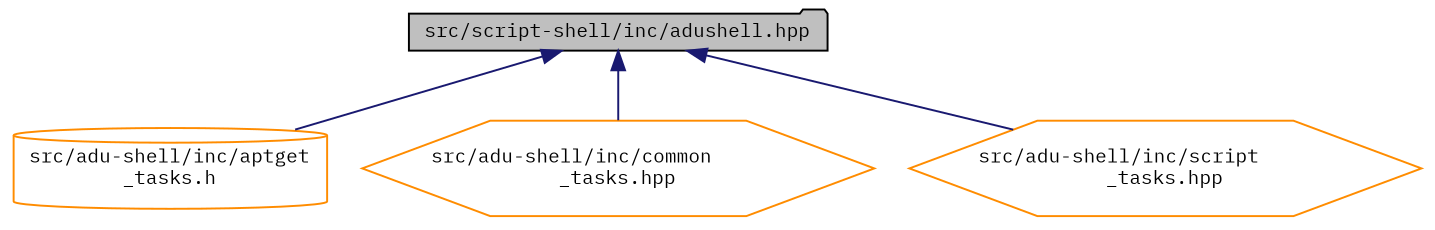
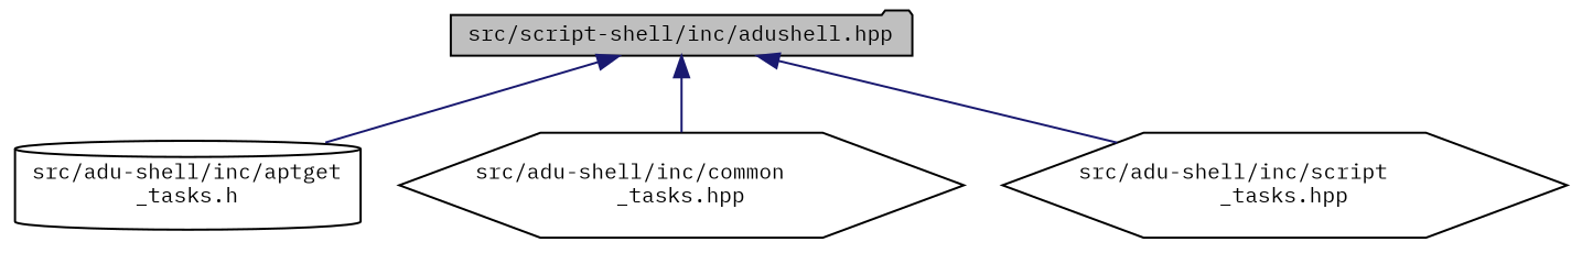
  digraph {
    fontname="IBM Plex Mono"
    node [color=black fillcolor=white fontname="IBM Plex Mono" fontsize=10 shape=hexagon style=filled]
    edge [color=midnightblue dir=back fontname="IBM Plex Mono" fontsize=10 labelfontname=Helvetica labelfontsize=10 style=solid]
    n1 [fillcolor=grey75 fontcolor=black height=0.2 label="src/script-shell/inc/adushell.hpp" shape=folder width=0.4]
-   n2 [color=darkorange height=0.2 label="src/adu-shell/inc/aptget\l_tasks.h" shape=cylinder width=0.4]
-   n3 [color=darkorange height=0.2 label="src/adu-shell/inc/common\l_tasks.hpp" width=0.4]
-   n4 [color=darkorange height=0.2 label="src/adu-shell/inc/script\l_tasks.hpp" width=0.4]
+   n2 [height=0.2 label="src/adu-shell/inc/aptget\l_tasks.h" shape=cylinder width=0.4]
+   n3 [height=0.2 label="src/adu-shell/inc/common\l_tasks.hpp" width=0.4]
+   n4 [height=0.2 label="src/adu-shell/inc/script\l_tasks.hpp" width=0.4]
    n1 -> n2
    n1 -> n3
    n1 -> n4
  }
